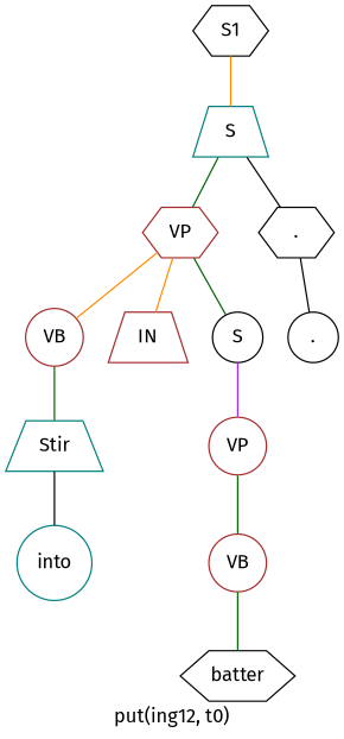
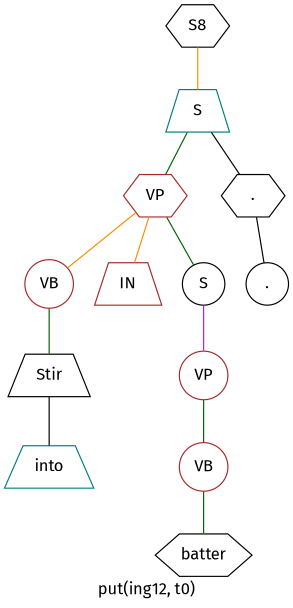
  graph {
    fontname="Fira Sans"
    label="put(ing12, t0)"
    node [color=black fontname="Fira Sans" shape=circle]
    edge [color=darkgreen fontname="Fira Sans"]
-   n1 [label=S1 shape=hexagon]
+   n1 [label=S8 shape=hexagon]
    n2 [color=teal label=S shape=trapezium]
    n3 [color=brown label=VP shape=hexagon]
    n4 [label="." shape=hexagon]
    n5 [color=brown label=VB]
    n6 [color=brown label=IN shape=trapezium]
    n7 [label=S]
    n8 [label="."]
-   n9 [color=teal label=Stir shape=trapezium]
+   n9 [label=Stir shape=trapezium]
    n10 [color=brown label=VP]
-   n11 [color=teal label=into]
+   n11 [color=teal label=into shape=trapezium]
    n12 [color=brown label=VB]
    n13 [label=batter shape=hexagon]
    n1 -- n2 [color=darkorange]
    n2 -- n3
    n2 -- n4 [color=black]
    n3 -- n5 [color=darkorange]
    n3 -- n6 [color=darkorange]
    n3 -- n7
    n4 -- n8 [color=black]
    n5 -- n9
    n7 -- n10 [color=purple]
    n9 -- n11 [color=black]
    n10 -- n12
    n12 -- n13
  }
